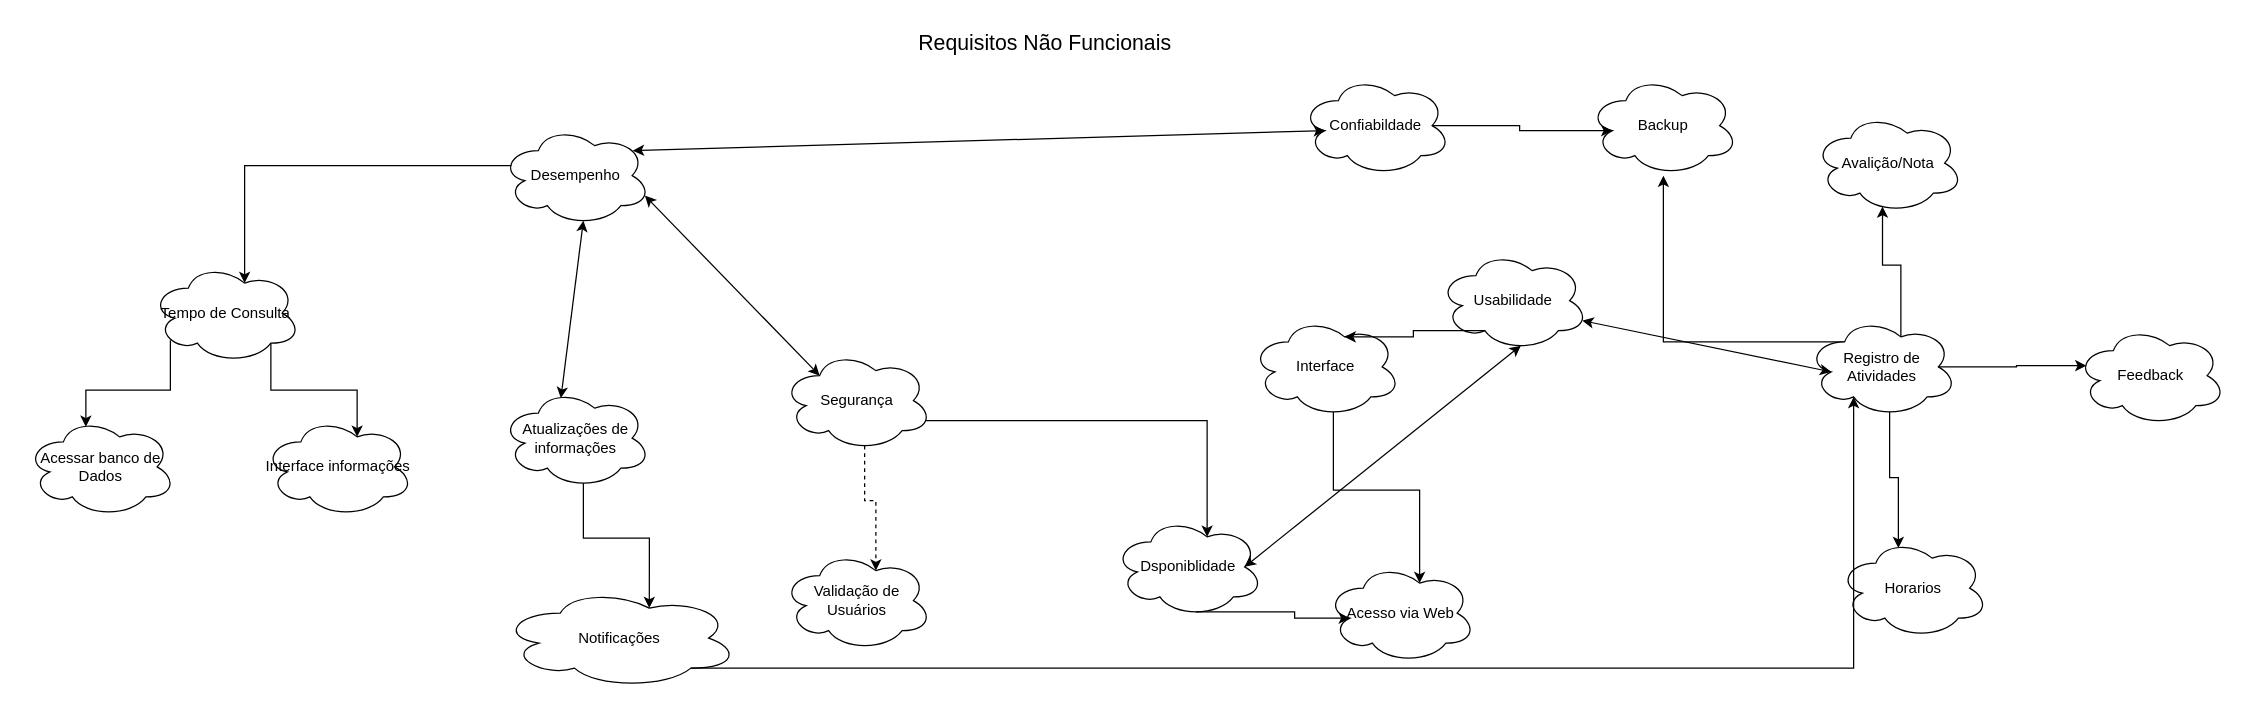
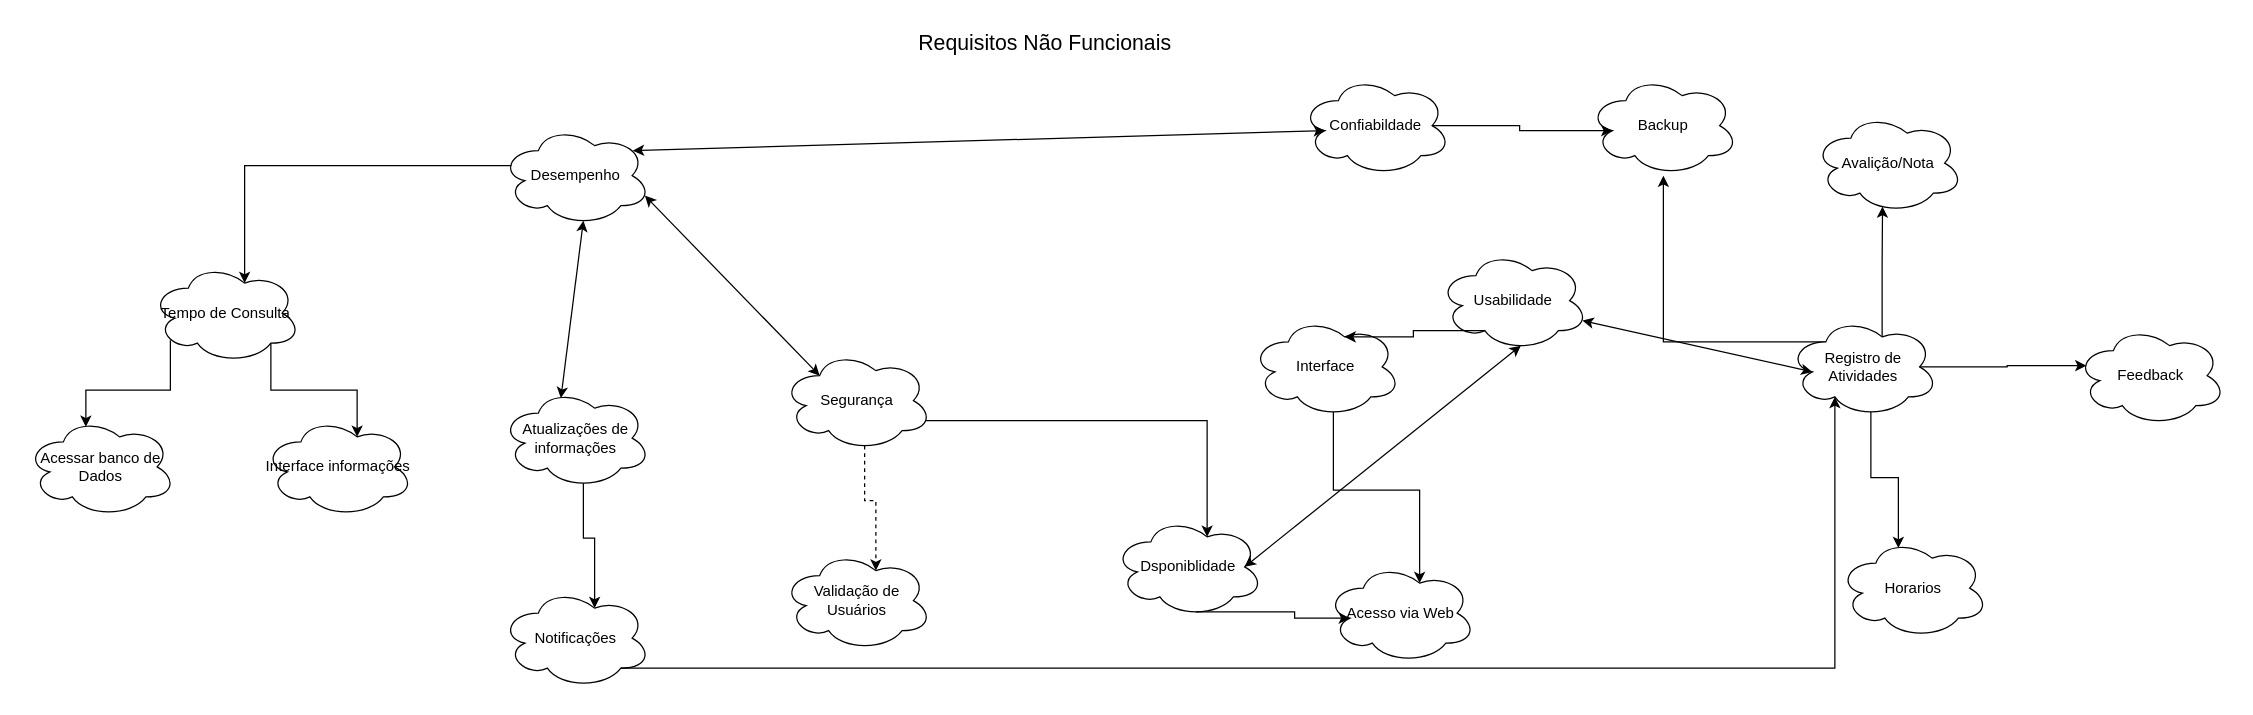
  <mxCell id="0" />
  <mxCell id="1" parent="0" />
  <mxCell id="2" value="&lt;font style=&quot;font-size: 17px;&quot;&gt;Requisitos Não Funcionais&lt;/font&gt;" style="text;html=1;align=center;verticalAlign=middle;resizable=0;points=[];autosize=1;strokeColor=none;fillColor=none;" vertex="1" parent="1"><mxGeometry x="720" y="20" width="230" height="30" as="geometry" /></mxCell>
  <mxCell id="3" value="Desempenho" style="ellipse;shape=cloud;whiteSpace=wrap;html=1;" vertex="1" parent="1"><mxGeometry x="400" y="100" width="120" height="80" as="geometry" /></mxCell>
  <mxCell id="4" value="Tempo de Consulta" style="ellipse;shape=cloud;whiteSpace=wrap;html=1;" vertex="1" parent="1"><mxGeometry x="120" y="210" width="120" height="80" as="geometry" /></mxCell>
  <mxCell id="5" style="edgeStyle=orthogonalEdgeStyle;rounded=0;orthogonalLoop=1;jettySize=auto;html=1;exitX=0.07;exitY=0.4;exitDx=0;exitDy=0;exitPerimeter=0;entryX=0.625;entryY=0.2;entryDx=0;entryDy=0;entryPerimeter=0;" edge="1" parent="1" source="3" target="4"><mxGeometry relative="1" as="geometry" /></mxCell>
  <mxCell id="6" value="Interface informações" style="ellipse;shape=cloud;whiteSpace=wrap;html=1;" vertex="1" parent="1"><mxGeometry x="210" y="333" width="120" height="80" as="geometry" /></mxCell>
  <mxCell id="7" value="Acessar banco de Dados" style="ellipse;shape=cloud;whiteSpace=wrap;html=1;" vertex="1" parent="1"><mxGeometry x="20" y="333" width="120" height="80" as="geometry" /></mxCell>
  <mxCell id="8" style="edgeStyle=orthogonalEdgeStyle;rounded=0;orthogonalLoop=1;jettySize=auto;html=1;exitX=0.13;exitY=0.77;exitDx=0;exitDy=0;exitPerimeter=0;entryX=0.4;entryY=0.1;entryDx=0;entryDy=0;entryPerimeter=0;" edge="1" parent="1" source="4" target="7"><mxGeometry relative="1" as="geometry" /></mxCell>
  <mxCell id="9" style="edgeStyle=orthogonalEdgeStyle;rounded=0;orthogonalLoop=1;jettySize=auto;html=1;exitX=0.8;exitY=0.8;exitDx=0;exitDy=0;exitPerimeter=0;entryX=0.625;entryY=0.2;entryDx=0;entryDy=0;entryPerimeter=0;" edge="1" parent="1" source="4" target="6"><mxGeometry relative="1" as="geometry" /></mxCell>
  <mxCell id="10" value="Segurança" style="ellipse;shape=cloud;whiteSpace=wrap;html=1;" vertex="1" parent="1"><mxGeometry x="625" y="280" width="120" height="80" as="geometry" /></mxCell>
  <mxCell id="11" value="Dsponiblidade" style="ellipse;shape=cloud;whiteSpace=wrap;html=1;" vertex="1" parent="1"><mxGeometry x="890" y="413" width="120" height="80" as="geometry" /></mxCell>
  <mxCell id="12" style="edgeStyle=orthogonalEdgeStyle;rounded=0;orthogonalLoop=1;jettySize=auto;html=1;exitX=0.96;exitY=0.7;exitDx=0;exitDy=0;exitPerimeter=0;entryX=0.625;entryY=0.2;entryDx=0;entryDy=0;entryPerimeter=0;" edge="1" parent="1" source="10" target="11"><mxGeometry relative="1" as="geometry" /></mxCell>
  <mxCell id="13" value="Usabilidade" style="ellipse;shape=cloud;whiteSpace=wrap;html=1;" vertex="1" parent="1"><mxGeometry x="1150" y="200" width="120" height="80" as="geometry" /></mxCell>
  <mxCell id="14" style="edgeStyle=orthogonalEdgeStyle;rounded=0;orthogonalLoop=1;jettySize=auto;html=1;exitX=0.25;exitY=0.25;exitDx=0;exitDy=0;exitPerimeter=0;" edge="1" parent="1" source="15" target="27"><mxGeometry relative="1" as="geometry" /></mxCell>
- <mxCell id="15" value="Registro de Atividades" style="ellipse;shape=cloud;whiteSpace=wrap;html=1;" vertex="1" parent="1"><mxGeometry x="1445" y="253" width="120" height="80" as="geometry" /></mxCell>
+ <mxCell id="15" value="Registro de Atividades" style="ellipse;shape=cloud;whiteSpace=wrap;html=1;" vertex="1" parent="1"><mxGeometry x="1430" y="253" width="120" height="80" as="geometry" /></mxCell>
  <mxCell id="16" value="Horarios" style="ellipse;shape=cloud;whiteSpace=wrap;html=1;" vertex="1" parent="1"><mxGeometry x="1470" y="430" width="120" height="80" as="geometry" /></mxCell>
  <mxCell id="17" value="Feedback" style="ellipse;shape=cloud;whiteSpace=wrap;html=1;" vertex="1" parent="1"><mxGeometry x="1660" y="260" width="120" height="80" as="geometry" /></mxCell>
  <mxCell id="18" value="Avalição/Nota" style="ellipse;shape=cloud;whiteSpace=wrap;html=1;" vertex="1" parent="1"><mxGeometry x="1450" y="90" width="120" height="80" as="geometry" /></mxCell>
  <mxCell id="19" style="edgeStyle=orthogonalEdgeStyle;rounded=0;orthogonalLoop=1;jettySize=auto;html=1;exitX=0.625;exitY=0.2;exitDx=0;exitDy=0;exitPerimeter=0;entryX=0.461;entryY=0.934;entryDx=0;entryDy=0;entryPerimeter=0;" edge="1" parent="1" source="15" target="18"><mxGeometry relative="1" as="geometry" /></mxCell>
  <mxCell id="20" style="edgeStyle=orthogonalEdgeStyle;rounded=0;orthogonalLoop=1;jettySize=auto;html=1;exitX=0.875;exitY=0.5;exitDx=0;exitDy=0;exitPerimeter=0;entryX=0.07;entryY=0.4;entryDx=0;entryDy=0;entryPerimeter=0;" edge="1" parent="1" source="15" target="17"><mxGeometry relative="1" as="geometry" /></mxCell>
  <mxCell id="21" style="edgeStyle=orthogonalEdgeStyle;rounded=0;orthogonalLoop=1;jettySize=auto;html=1;exitX=0.55;exitY=0.95;exitDx=0;exitDy=0;exitPerimeter=0;entryX=0.4;entryY=0.1;entryDx=0;entryDy=0;entryPerimeter=0;" edge="1" parent="1" source="15" target="16"><mxGeometry relative="1" as="geometry" /></mxCell>
  <mxCell id="22" value="Interface" style="ellipse;shape=cloud;whiteSpace=wrap;html=1;" vertex="1" parent="1"><mxGeometry x="1000" y="253" width="120" height="80" as="geometry" /></mxCell>
  <mxCell id="23" style="edgeStyle=orthogonalEdgeStyle;rounded=0;orthogonalLoop=1;jettySize=auto;html=1;exitX=0.31;exitY=0.8;exitDx=0;exitDy=0;exitPerimeter=0;entryX=0.625;entryY=0.2;entryDx=0;entryDy=0;entryPerimeter=0;" edge="1" parent="1" source="13" target="22"><mxGeometry relative="1" as="geometry" /></mxCell>
  <mxCell id="24" value="Acesso via Web" style="ellipse;shape=cloud;whiteSpace=wrap;html=1;" vertex="1" parent="1"><mxGeometry x="1060" y="450" width="120" height="80" as="geometry" /></mxCell>
  <mxCell id="25" style="edgeStyle=orthogonalEdgeStyle;rounded=0;orthogonalLoop=1;jettySize=auto;html=1;exitX=0.55;exitY=0.95;exitDx=0;exitDy=0;exitPerimeter=0;entryX=0.625;entryY=0.2;entryDx=0;entryDy=0;entryPerimeter=0;" edge="1" parent="1" source="22" target="24"><mxGeometry relative="1" as="geometry" /></mxCell>
  <mxCell id="26" style="edgeStyle=orthogonalEdgeStyle;rounded=0;orthogonalLoop=1;jettySize=auto;html=1;exitX=0.55;exitY=0.95;exitDx=0;exitDy=0;exitPerimeter=0;entryX=0.16;entryY=0.55;entryDx=0;entryDy=0;entryPerimeter=0;" edge="1" parent="1" source="11" target="24"><mxGeometry relative="1" as="geometry" /></mxCell>
  <mxCell id="27" value="Backup" style="ellipse;shape=cloud;whiteSpace=wrap;html=1;" vertex="1" parent="1"><mxGeometry x="1270" y="60" width="120" height="80" as="geometry" /></mxCell>
  <mxCell id="28" value="Confiabildade" style="ellipse;shape=cloud;whiteSpace=wrap;html=1;" vertex="1" parent="1"><mxGeometry x="1040" y="60" width="120" height="80" as="geometry" /></mxCell>
  <mxCell id="29" style="edgeStyle=orthogonalEdgeStyle;rounded=0;orthogonalLoop=1;jettySize=auto;html=1;exitX=0.875;exitY=0.5;exitDx=0;exitDy=0;exitPerimeter=0;entryX=0.16;entryY=0.55;entryDx=0;entryDy=0;entryPerimeter=0;" edge="1" parent="1" source="28" target="27"><mxGeometry relative="1" as="geometry" /></mxCell>
  <mxCell id="30" value="" style="endArrow=classic;startArrow=classic;html=1;rounded=0;entryX=0.16;entryY=0.55;entryDx=0;entryDy=0;entryPerimeter=0;exitX=0.88;exitY=0.25;exitDx=0;exitDy=0;exitPerimeter=0;" edge="1" parent="1" source="3" target="28"><mxGeometry width="50" height="50" relative="1" as="geometry"><mxPoint x="900" y="110" as="sourcePoint" /><mxPoint x="950" y="60" as="targetPoint" /></mxGeometry></mxCell>
  <mxCell id="31" value="" style="endArrow=classic;startArrow=classic;html=1;rounded=0;entryX=0.25;entryY=0.25;entryDx=0;entryDy=0;entryPerimeter=0;exitX=0.96;exitY=0.7;exitDx=0;exitDy=0;exitPerimeter=0;" edge="1" parent="1" source="3" target="10"><mxGeometry width="50" height="50" relative="1" as="geometry"><mxPoint x="580" y="310" as="sourcePoint" /><mxPoint x="630" y="260" as="targetPoint" /></mxGeometry></mxCell>
  <mxCell id="32" value="" style="endArrow=classic;startArrow=classic;html=1;rounded=0;entryX=0.16;entryY=0.55;entryDx=0;entryDy=0;entryPerimeter=0;exitX=0.96;exitY=0.7;exitDx=0;exitDy=0;exitPerimeter=0;" edge="1" parent="1" source="13" target="15"><mxGeometry width="50" height="50" relative="1" as="geometry"><mxPoint x="1300" y="290" as="sourcePoint" /><mxPoint x="1350" y="240" as="targetPoint" /></mxGeometry></mxCell>
  <mxCell id="33" value="" style="endArrow=classic;startArrow=classic;html=1;rounded=0;exitX=0.875;exitY=0.5;exitDx=0;exitDy=0;exitPerimeter=0;entryX=0.55;entryY=0.95;entryDx=0;entryDy=0;entryPerimeter=0;" edge="1" parent="1" source="11" target="13"><mxGeometry width="50" height="50" relative="1" as="geometry"><mxPoint x="1140" y="480" as="sourcePoint" /><mxPoint x="1190" y="430" as="targetPoint" /></mxGeometry></mxCell>
  <mxCell id="34" value="" style="endArrow=classic;startArrow=classic;html=1;rounded=0;entryX=0.55;entryY=0.95;entryDx=0;entryDy=0;entryPerimeter=0;exitX=0.4;exitY=0.1;exitDx=0;exitDy=0;exitPerimeter=0;" edge="1" parent="1" source="35" target="3"><mxGeometry width="50" height="50" relative="1" as="geometry"><mxPoint x="420" y="300" as="sourcePoint" /><mxPoint x="470" y="250" as="targetPoint" /></mxGeometry></mxCell>
  <mxCell id="35" value="Atualizações de informações" style="ellipse;shape=cloud;whiteSpace=wrap;html=1;" vertex="1" parent="1"><mxGeometry x="400" y="310" width="120" height="80" as="geometry" /></mxCell>
- <mxCell id="36" value="Notificações" style="ellipse;shape=cloud;whiteSpace=wrap;html=1;" vertex="1" parent="1"><mxGeometry x="400" y="470" width="190" height="80" as="geometry" /></mxCell>
+ <mxCell id="36" value="Notificações" style="ellipse;shape=cloud;whiteSpace=wrap;html=1;" vertex="1" parent="1"><mxGeometry x="400" y="470" width="120" height="80" as="geometry" /></mxCell>
  <mxCell id="37" style="edgeStyle=orthogonalEdgeStyle;rounded=0;orthogonalLoop=1;jettySize=auto;html=1;exitX=0.55;exitY=0.95;exitDx=0;exitDy=0;exitPerimeter=0;entryX=0.625;entryY=0.2;entryDx=0;entryDy=0;entryPerimeter=0;" edge="1" parent="1" source="35" target="36"><mxGeometry relative="1" as="geometry" /></mxCell>
  <mxCell id="38" value="Validação de Usuários" style="ellipse;shape=cloud;whiteSpace=wrap;html=1;" vertex="1" parent="1"><mxGeometry x="625" y="440" width="120" height="80" as="geometry" /></mxCell>
  <mxCell id="39" style="edgeStyle=orthogonalEdgeStyle;rounded=0;orthogonalLoop=1;jettySize=auto;html=1;exitX=0.55;exitY=0.95;exitDx=0;exitDy=0;exitPerimeter=0;entryX=0.625;entryY=0.2;entryDx=0;entryDy=0;entryPerimeter=0;dashed=1;" edge="1" parent="1" source="10" target="38"><mxGeometry relative="1" as="geometry" /></mxCell>
  <mxCell id="40" style="edgeStyle=orthogonalEdgeStyle;rounded=0;orthogonalLoop=1;jettySize=auto;html=1;exitX=0.8;exitY=0.8;exitDx=0;exitDy=0;exitPerimeter=0;entryX=0.31;entryY=0.8;entryDx=0;entryDy=0;entryPerimeter=0;" edge="1" parent="1" source="36" target="15"><mxGeometry relative="1" as="geometry" /></mxCell>
